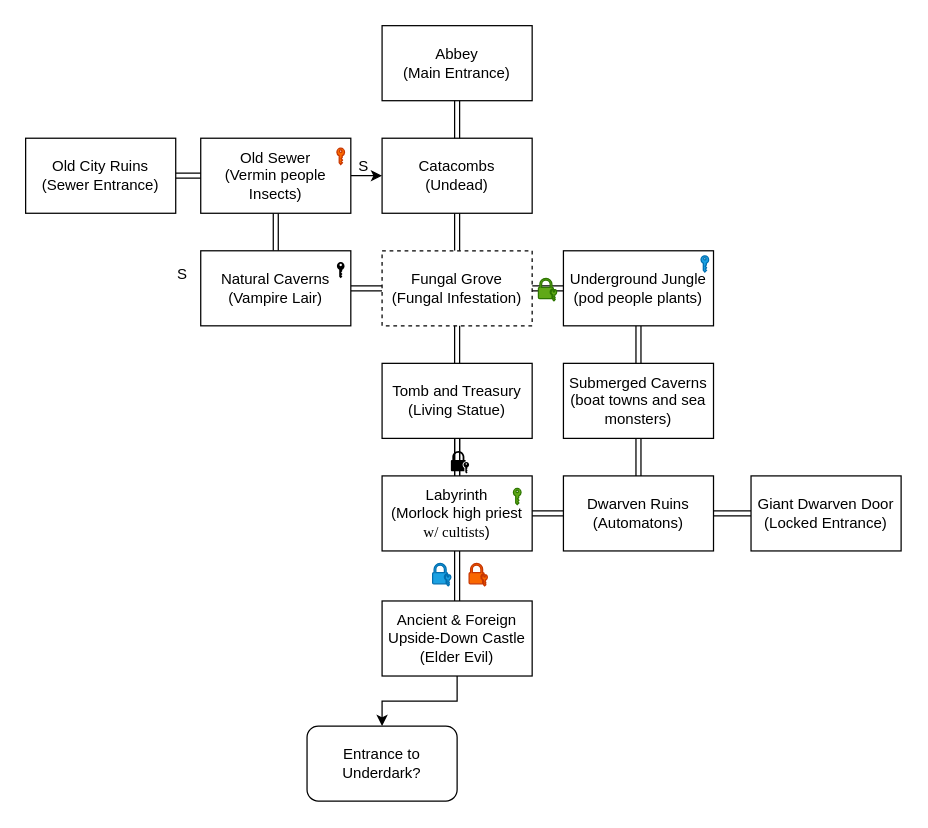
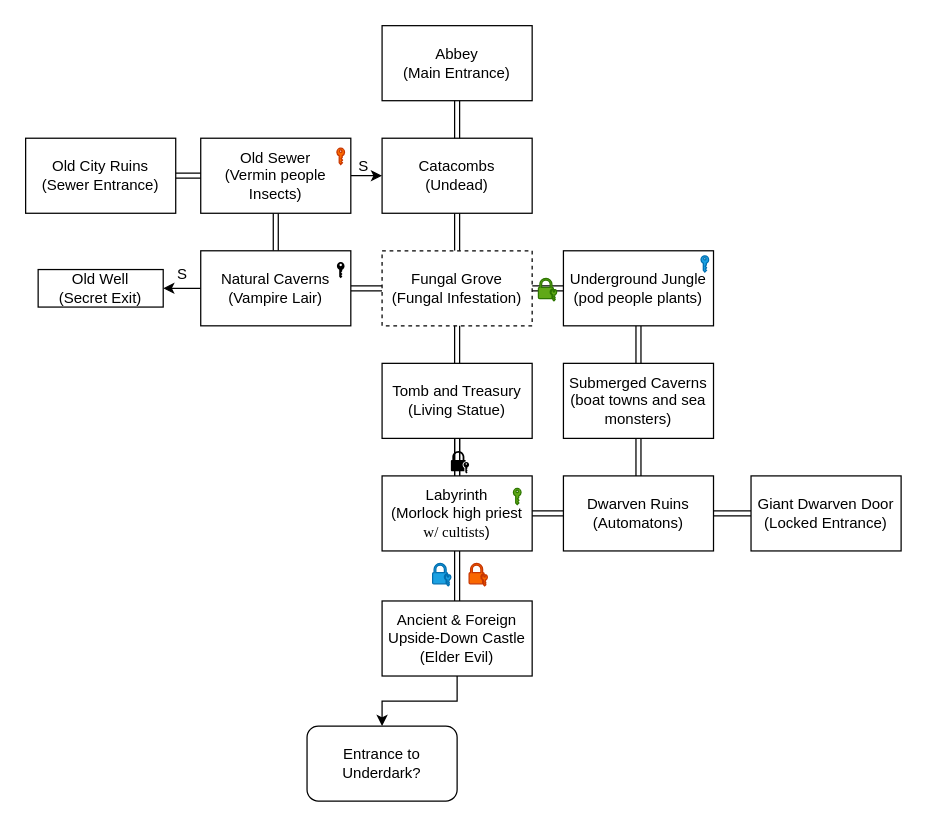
  <mxCell id="0" />
  <mxCell id="1" parent="0" />
  <mxCell id="2" value="Abbey&lt;br&gt;(Main Entrance)" style="rounded=0;whiteSpace=wrap;html=1;" parent="1" vertex="1"><mxGeometry x="305" y="20" width="120" height="60" as="geometry" /></mxCell>
  <mxCell id="3" style="edgeStyle=orthogonalEdgeStyle;rounded=0;orthogonalLoop=1;jettySize=auto;html=1;exitX=0.5;exitY=1;exitDx=0;exitDy=0;entryX=0.5;entryY=0;entryDx=0;entryDy=0;shape=link;" parent="1" source="4" target="8" edge="1"><mxGeometry relative="1" as="geometry" /></mxCell>
  <mxCell id="4" value="&lt;div&gt;Catacombs&lt;/div&gt;&lt;div&gt;(Undead)&lt;br&gt;&lt;/div&gt;" style="rounded=0;whiteSpace=wrap;html=1;" parent="1" vertex="1"><mxGeometry x="305" y="110" width="120" height="60" as="geometry" /></mxCell>
  <mxCell id="5" value="" style="endArrow=none;html=1;rounded=0;entryX=0.5;entryY=1;entryDx=0;entryDy=0;exitX=0.5;exitY=0;exitDx=0;exitDy=0;shape=link;" parent="1" source="4" target="2" edge="1"><mxGeometry width="50" height="50" relative="1" as="geometry"><mxPoint x="340" y="110" as="sourcePoint" /><mxPoint x="390" y="60" as="targetPoint" /></mxGeometry></mxCell>
  <mxCell id="6" value="" style="edgeStyle=orthogonalEdgeStyle;rounded=0;orthogonalLoop=1;jettySize=auto;html=1;shape=link;" parent="1" source="8" target="16" edge="1"><mxGeometry relative="1" as="geometry" /></mxCell>
  <mxCell id="7" value="" style="edgeStyle=orthogonalEdgeStyle;rounded=0;orthogonalLoop=1;jettySize=auto;html=1;shape=link;" parent="1" source="8" target="33" edge="1"><mxGeometry relative="1" as="geometry" /></mxCell>
  <mxCell id="8" value="&lt;div&gt;Fungal Grove&lt;/div&gt;&lt;div&gt;(Fungal Infestation)&lt;/div&gt;" style="rounded=0;whiteSpace=wrap;html=1;dashed=1;" parent="1" vertex="1"><mxGeometry x="305" y="200" width="120" height="60" as="geometry" /></mxCell>
  <mxCell id="9" style="edgeStyle=orthogonalEdgeStyle;rounded=0;orthogonalLoop=1;jettySize=auto;html=1;exitX=0.5;exitY=1;exitDx=0;exitDy=0;" parent="1" source="4" target="4" edge="1"><mxGeometry relative="1" as="geometry" /></mxCell>
  <mxCell id="10" value="" style="edgeStyle=orthogonalEdgeStyle;rounded=0;orthogonalLoop=1;jettySize=auto;html=1;" parent="1" source="12" target="4" edge="1"><mxGeometry relative="1" as="geometry" /></mxCell>
  <mxCell id="11" value="" style="edgeStyle=orthogonalEdgeStyle;rounded=0;orthogonalLoop=1;jettySize=auto;html=1;shape=link;" parent="1" source="12" target="16" edge="1"><mxGeometry relative="1" as="geometry" /></mxCell>
  <mxCell id="12" value="&lt;div&gt;Old Sewer&lt;/div&gt;&lt;div&gt;(Vermin people Insects)&lt;br&gt;&lt;/div&gt;" style="rounded=0;whiteSpace=wrap;html=1;" parent="1" vertex="1"><mxGeometry x="160" y="110" width="120" height="60" as="geometry" /></mxCell>
  <mxCell id="13" value="" style="edgeStyle=orthogonalEdgeStyle;rounded=0;orthogonalLoop=1;jettySize=auto;html=1;shape=link;" parent="1" source="14" target="8" edge="1"><mxGeometry relative="1" as="geometry" /></mxCell>
  <mxCell id="14" value="&lt;div&gt;Tomb and Treasury&lt;/div&gt;&lt;div&gt;(Living Statue)&lt;br&gt;&lt;/div&gt;" style="rounded=0;whiteSpace=wrap;html=1;" parent="1" vertex="1"><mxGeometry x="305" y="290" width="120" height="60" as="geometry" /></mxCell>
+ <mxCell id="15" value="" style="edgeStyle=orthogonalEdgeStyle;rounded=0;orthogonalLoop=1;jettySize=auto;html=1;" parent="1" source="16" target="19" edge="1"><mxGeometry relative="1" as="geometry" /></mxCell>
  <mxCell id="16" value="Natural Caverns&lt;br&gt;(Vampire Lair)" style="rounded=0;whiteSpace=wrap;html=1;" parent="1" vertex="1"><mxGeometry x="160" y="200" width="120" height="60" as="geometry" /></mxCell>
  <mxCell id="17" value="S" style="text;html=1;align=center;verticalAlign=middle;resizable=0;points=[];autosize=1;strokeColor=none;fillColor=none;" parent="1" vertex="1"><mxGeometry x="275" y="118" width="30" height="30" as="geometry" /></mxCell>
  <mxCell id="18" value="" style="sketch=0;pointerEvents=1;shadow=0;dashed=0;html=1;fillColor=#000000;labelPosition=center;verticalLabelPosition=bottom;verticalAlign=top;outlineConnect=0;align=center;shape=mxgraph.office.security.lock_with_key_security;strokeWidth=1;fillStyle=solid;strokeColor=none;gradientColor=default;gradientDirection=radial;" parent="1" vertex="1"><mxGeometry x="360" y="360" width="14.59" height="18" as="geometry" /></mxCell>
+ <mxCell id="19" value="Old Well&lt;br&gt;(Secret Exit)" style="rounded=0;whiteSpace=wrap;html=1;" parent="1" vertex="1"><mxGeometry x="30" y="215" width="100" height="30" as="geometry" /></mxCell>
  <mxCell id="20" value="S" style="text;html=1;align=center;verticalAlign=middle;resizable=0;points=[];autosize=1;strokeColor=none;fillColor=none;" parent="1" vertex="1"><mxGeometry x="130" y="204" width="30" height="30" as="geometry" /></mxCell>
  <mxCell id="21" value="" style="pointerEvents=1;shadow=0;dashed=0;html=1;strokeColor=none;fillColor=#000000;labelPosition=center;verticalLabelPosition=bottom;verticalAlign=top;outlineConnect=0;align=center;shape=mxgraph.office.security.key_permissions;gradientColor=default;gradientDirection=radial;" parent="1" vertex="1"><mxGeometry x="268.87" y="209" width="6.13" height="13" as="geometry" /></mxCell>
  <mxCell id="22" value="" style="edgeStyle=orthogonalEdgeStyle;rounded=0;orthogonalLoop=1;jettySize=auto;html=1;shape=link;" parent="1" source="23" target="12" edge="1"><mxGeometry relative="1" as="geometry" /></mxCell>
  <mxCell id="23" value="Old City Ruins&lt;br&gt;(Sewer Entrance)" style="rounded=0;whiteSpace=wrap;html=1;" parent="1" vertex="1"><mxGeometry x="20" y="110" width="120" height="60" as="geometry" /></mxCell>
  <mxCell id="24" value="" style="edgeStyle=orthogonalEdgeStyle;rounded=0;orthogonalLoop=1;jettySize=auto;html=1;shape=link;" parent="1" source="25" target="14" edge="1"><mxGeometry relative="1" as="geometry" /></mxCell>
  <mxCell id="25" value="&lt;div&gt;Dwarven Ruins&lt;/div&gt;&lt;div&gt;(Automatons)&lt;br&gt;&lt;/div&gt;" style="rounded=0;whiteSpace=wrap;html=1;" parent="1" vertex="1"><mxGeometry x="450" y="380" width="120" height="60" as="geometry" /></mxCell>
  <mxCell id="26" value="" style="edgeStyle=orthogonalEdgeStyle;rounded=0;orthogonalLoop=1;jettySize=auto;html=1;shape=link;" parent="1" source="27" target="25" edge="1"><mxGeometry relative="1" as="geometry" /></mxCell>
  <mxCell id="27" value="Giant Dwarven Door&lt;br&gt;(Locked Entrance)" style="rounded=0;whiteSpace=wrap;html=1;" parent="1" vertex="1"><mxGeometry x="600" y="380" width="120" height="60" as="geometry" /></mxCell>
  <mxCell id="28" value="" style="edgeStyle=orthogonalEdgeStyle;rounded=0;orthogonalLoop=1;jettySize=auto;html=1;shape=link;" parent="1" source="29" target="14" edge="1"><mxGeometry relative="1" as="geometry" /></mxCell>
  <mxCell id="29" value="&lt;div&gt;Labyrinth&lt;/div&gt;&lt;div&gt;(Morlock high priest&lt;span dir=&quot;ltr&quot; role=&quot;presentation&quot; style=&quot;left: 73.55%; top: 74.99%; font-size: calc(var(--scale-factor)*8.98px); font-family: serif;&quot;&gt; &lt;/span&gt;&lt;span dir=&quot;ltr&quot; role=&quot;presentation&quot; style=&quot;left: 74.06%; top: 74.99%; font-size: calc(var(--scale-factor)*8.98px); font-family: serif; transform: scaleX(0.801);&quot;&gt;w/ cultists&lt;/span&gt;)&lt;br&gt;&lt;/div&gt;" style="rounded=0;whiteSpace=wrap;html=1;" parent="1" vertex="1"><mxGeometry x="305" y="380" width="120" height="60" as="geometry" /></mxCell>
  <mxCell id="30" value="" style="edgeStyle=orthogonalEdgeStyle;rounded=0;orthogonalLoop=1;jettySize=auto;html=1;shape=link;" parent="1" source="31" target="25" edge="1"><mxGeometry relative="1" as="geometry" /></mxCell>
  <mxCell id="31" value="Submerged Caverns (boat towns and sea monsters)" style="rounded=0;whiteSpace=wrap;html=1;" parent="1" vertex="1"><mxGeometry x="450" y="290" width="120" height="60" as="geometry" /></mxCell>
  <mxCell id="32" value="" style="edgeStyle=orthogonalEdgeStyle;rounded=0;orthogonalLoop=1;jettySize=auto;html=1;shape=link;" parent="1" source="33" target="31" edge="1"><mxGeometry relative="1" as="geometry" /></mxCell>
  <mxCell id="33" value="Underground Jungle (pod people plants)" style="rounded=0;whiteSpace=wrap;html=1;" parent="1" vertex="1"><mxGeometry x="450" y="200" width="120" height="60" as="geometry" /></mxCell>
  <mxCell id="34" value="" style="sketch=0;pointerEvents=1;shadow=0;dashed=0;html=1;labelPosition=center;verticalLabelPosition=bottom;verticalAlign=top;outlineConnect=0;align=center;shape=mxgraph.office.security.lock_with_key_security;strokeWidth=1;fillStyle=solid;gradientDirection=radial;fillColor=#60a917;fontColor=#ffffff;strokeColor=#2D7600;" parent="1" vertex="1"><mxGeometry x="430" y="222" width="14.59" height="18" as="geometry" /></mxCell>
  <mxCell id="35" value="" style="pointerEvents=1;shadow=0;dashed=0;html=1;strokeColor=#2D7600;fillColor=#60a917;labelPosition=center;verticalLabelPosition=bottom;verticalAlign=top;outlineConnect=0;align=center;shape=mxgraph.office.security.key_permissions;gradientDirection=radial;fontColor=#ffffff;" parent="1" vertex="1"><mxGeometry x="410" y="390" width="6.13" height="13" as="geometry" /></mxCell>
  <mxCell id="36" value="" style="edgeStyle=orthogonalEdgeStyle;rounded=0;orthogonalLoop=1;jettySize=auto;html=1;shape=link;" parent="1" source="38" target="29" edge="1"><mxGeometry relative="1" as="geometry" /></mxCell>
  <mxCell id="37" value="" style="edgeStyle=orthogonalEdgeStyle;rounded=0;orthogonalLoop=1;jettySize=auto;html=1;" parent="1" source="38" target="39" edge="1"><mxGeometry relative="1" as="geometry" /></mxCell>
  <mxCell id="38" value="Ancient &amp;amp; Foreign Upside-Down Castle (Elder Evil)" style="rounded=0;whiteSpace=wrap;html=1;" parent="1" vertex="1"><mxGeometry x="305" y="480" width="120" height="60" as="geometry" /></mxCell>
  <mxCell id="39" value="Entrance to Underdark?" style="rounded=1;whiteSpace=wrap;html=1;" parent="1" vertex="1"><mxGeometry x="245" y="580" width="120" height="60" as="geometry" /></mxCell>
  <mxCell id="40" value="" style="sketch=0;pointerEvents=1;shadow=0;dashed=0;html=1;labelPosition=center;verticalLabelPosition=bottom;verticalAlign=top;outlineConnect=0;align=center;shape=mxgraph.office.security.lock_with_key_security;strokeWidth=1;fillStyle=solid;gradientDirection=radial;fillColor=#1ba1e2;fontColor=#ffffff;strokeColor=#006EAF;" parent="1" vertex="1"><mxGeometry x="345.41" y="450" width="14.59" height="18" as="geometry" /></mxCell>
  <mxCell id="41" value="" style="pointerEvents=1;shadow=0;dashed=0;html=1;strokeColor=#006EAF;fillColor=#1ba1e2;labelPosition=center;verticalLabelPosition=bottom;verticalAlign=top;outlineConnect=0;align=center;shape=mxgraph.office.security.key_permissions;gradientDirection=radial;fontColor=#ffffff;" parent="1" vertex="1"><mxGeometry x="560" y="204" width="6.13" height="13" as="geometry" /></mxCell>
  <mxCell id="42" value="" style="sketch=0;pointerEvents=1;shadow=0;dashed=0;html=1;labelPosition=center;verticalLabelPosition=bottom;verticalAlign=top;outlineConnect=0;align=center;shape=mxgraph.office.security.lock_with_key_security;strokeWidth=1;fillStyle=solid;gradientDirection=radial;fillColor=#fa6800;fontColor=#000000;strokeColor=#C73500;" parent="1" vertex="1"><mxGeometry x="374.59" y="450" width="14.59" height="18" as="geometry" /></mxCell>
  <mxCell id="43" value="" style="pointerEvents=1;shadow=0;dashed=0;html=1;strokeColor=#C73500;fillColor=#fa6800;labelPosition=center;verticalLabelPosition=bottom;verticalAlign=top;outlineConnect=0;align=center;shape=mxgraph.office.security.key_permissions;gradientDirection=radial;fontColor=#000000;" parent="1" vertex="1"><mxGeometry x="268.87" y="118" width="6.13" height="13" as="geometry" /></mxCell>
